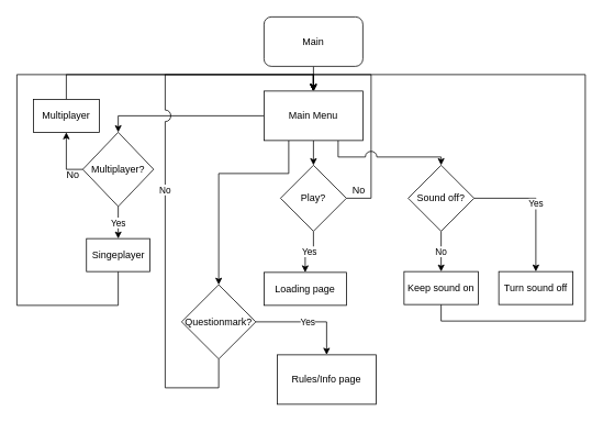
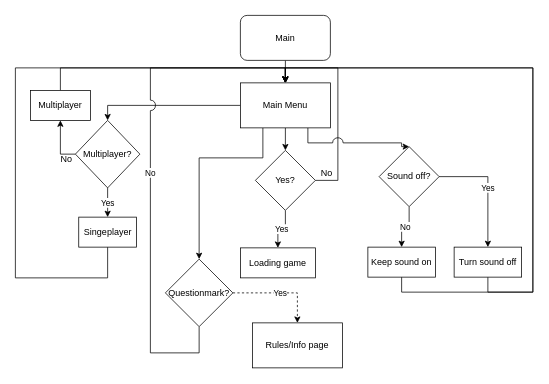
  <mxCell id="0" />
  <mxCell id="1" parent="0" />
  <mxCell id="2" value="Yes" style="edgeStyle=orthogonalEdgeStyle;rounded=0;orthogonalLoop=1;jettySize=auto;html=1;exitX=0.5;exitY=1;exitDx=0;exitDy=0;entryX=0.5;entryY=0;entryDx=0;entryDy=0;" edge="1" parent="1" source="4" target="14"><mxGeometry relative="1" as="geometry" /></mxCell>
  <mxCell id="3" style="edgeStyle=orthogonalEdgeStyle;rounded=0;jumpStyle=arc;jumpSize=14;orthogonalLoop=1;jettySize=auto;html=1;exitX=1;exitY=0.5;exitDx=0;exitDy=0;entryX=0.5;entryY=0;entryDx=0;entryDy=0;" edge="1" parent="1" source="4" target="10"><mxGeometry relative="1" as="geometry"><Array as="points"><mxPoint x="450" y="240" /><mxPoint x="450" y="90" /><mxPoint x="380" y="90" /></Array></mxGeometry></mxCell>
- <mxCell id="4" value="Play?" style="rhombus;whiteSpace=wrap;html=1;" vertex="1" parent="1"><mxGeometry x="340" y="200" width="80" height="80" as="geometry" /></mxCell>
+ <mxCell id="4" value="Yes?" style="rhombus;whiteSpace=wrap;html=1;" vertex="1" parent="1"><mxGeometry x="340" y="200" width="80" height="80" as="geometry" /></mxCell>
  <mxCell id="5" style="edgeStyle=orthogonalEdgeStyle;rounded=0;orthogonalLoop=1;jettySize=auto;html=1;exitX=0.5;exitY=1;exitDx=0;exitDy=0;entryX=0.5;entryY=0;entryDx=0;entryDy=0;" edge="1" parent="1" target="10"><mxGeometry relative="1" as="geometry"><mxPoint x="380" y="80" as="sourcePoint" /></mxGeometry></mxCell>
  <mxCell id="6" style="edgeStyle=orthogonalEdgeStyle;rounded=0;orthogonalLoop=1;jettySize=auto;html=1;exitX=0;exitY=0.5;exitDx=0;exitDy=0;entryX=0.5;entryY=0;entryDx=0;entryDy=0;" edge="1" parent="1" source="10" target="13"><mxGeometry relative="1" as="geometry" /></mxCell>
  <mxCell id="7" style="edgeStyle=orthogonalEdgeStyle;rounded=0;jumpStyle=arc;jumpSize=14;orthogonalLoop=1;jettySize=auto;html=1;exitX=0.5;exitY=1;exitDx=0;exitDy=0;entryX=0.5;entryY=0;entryDx=0;entryDy=0;" edge="1" parent="1" source="10" target="4"><mxGeometry relative="1" as="geometry" /></mxCell>
  <mxCell id="8" style="edgeStyle=orthogonalEdgeStyle;rounded=0;jumpStyle=arc;jumpSize=14;orthogonalLoop=1;jettySize=auto;html=1;exitX=0.75;exitY=1;exitDx=0;exitDy=0;entryX=0.5;entryY=0;entryDx=0;entryDy=0;" edge="1" parent="1" source="10" target="19"><mxGeometry relative="1" as="geometry"><Array as="points"><mxPoint x="410" y="190" /><mxPoint x="535" y="190" /></Array></mxGeometry></mxCell>
  <mxCell id="9" style="edgeStyle=orthogonalEdgeStyle;rounded=0;jumpStyle=arc;jumpSize=14;orthogonalLoop=1;jettySize=auto;html=1;exitX=0.25;exitY=1;exitDx=0;exitDy=0;entryX=0.5;entryY=0;entryDx=0;entryDy=0;" edge="1" parent="1" source="10" target="22"><mxGeometry relative="1" as="geometry"><Array as="points"><mxPoint x="350" y="210" /><mxPoint x="265" y="210" /></Array></mxGeometry></mxCell>
  <mxCell id="10" value="Main Menu" style="rounded=0;whiteSpace=wrap;html=1;" vertex="1" parent="1"><mxGeometry x="320" y="110" width="120" height="60" as="geometry" /></mxCell>
  <mxCell id="11" value="Yes" style="edgeStyle=orthogonalEdgeStyle;rounded=0;orthogonalLoop=1;jettySize=auto;html=1;exitX=0.5;exitY=1;exitDx=0;exitDy=0;entryX=0.5;entryY=0;entryDx=0;entryDy=0;" edge="1" parent="1" source="13" target="16"><mxGeometry relative="1" as="geometry"><mxPoint x="144" y="270" as="targetPoint" /></mxGeometry></mxCell>
  <mxCell id="12" style="edgeStyle=orthogonalEdgeStyle;rounded=0;jumpStyle=arc;jumpSize=14;orthogonalLoop=1;jettySize=auto;html=1;exitX=0;exitY=0.5;exitDx=0;exitDy=0;entryX=0.5;entryY=1;entryDx=0;entryDy=0;" edge="1" parent="1" source="13" target="32"><mxGeometry relative="1" as="geometry" /></mxCell>
  <mxCell id="13" value="Multiplayer?" style="rhombus;whiteSpace=wrap;html=1;" vertex="1" parent="1"><mxGeometry x="100" y="160" width="86" height="90" as="geometry" /></mxCell>
- <mxCell id="14" value="Loading page" style="rounded=0;whiteSpace=wrap;html=1;" vertex="1" parent="1"><mxGeometry x="320" y="330" width="100" height="40" as="geometry" /></mxCell>
+ <mxCell id="14" value="Loading game" style="rounded=0;whiteSpace=wrap;html=1;" vertex="1" parent="1"><mxGeometry x="320" y="330" width="100" height="40" as="geometry" /></mxCell>
  <mxCell id="15" style="edgeStyle=orthogonalEdgeStyle;rounded=0;jumpStyle=arc;jumpSize=14;orthogonalLoop=1;jettySize=auto;html=1;exitX=0.5;exitY=1;exitDx=0;exitDy=0;entryX=0.5;entryY=0;entryDx=0;entryDy=0;" edge="1" parent="1" source="16" target="10"><mxGeometry relative="1" as="geometry"><Array as="points"><mxPoint x="143" y="370" /><mxPoint x="20" y="370" /><mxPoint x="20" y="90" /><mxPoint x="380" y="90" /></Array></mxGeometry></mxCell>
  <mxCell id="16" value="Singeplayer" style="rounded=0;whiteSpace=wrap;html=1;" vertex="1" parent="1"><mxGeometry x="104.5" y="289" width="77" height="40" as="geometry" /></mxCell>
  <mxCell id="17" value="No" style="edgeStyle=orthogonalEdgeStyle;rounded=0;jumpStyle=arc;jumpSize=14;orthogonalLoop=1;jettySize=auto;html=1;exitX=0.5;exitY=1;exitDx=0;exitDy=0;entryX=0.5;entryY=0;entryDx=0;entryDy=0;" edge="1" parent="1" source="19" target="26"><mxGeometry relative="1" as="geometry"><mxPoint x="535" y="329" as="targetPoint" /></mxGeometry></mxCell>
  <mxCell id="18" value="Yes" style="edgeStyle=orthogonalEdgeStyle;rounded=0;jumpStyle=arc;jumpSize=14;orthogonalLoop=1;jettySize=auto;html=1;exitX=1;exitY=0.5;exitDx=0;exitDy=0;entryX=0.5;entryY=0;entryDx=0;entryDy=0;" edge="1" parent="1" source="19" target="24"><mxGeometry relative="1" as="geometry" /></mxCell>
- <mxCell id="19" value="Sound off?" style="rhombus;whiteSpace=wrap;html=1;" vertex="1" parent="1"><mxGeometry x="495" y="200" width="80" height="80" as="geometry" /></mxCell>
+ <mxCell id="19" value="Sound off?" style="rhombus;whiteSpace=wrap;html=1;" vertex="1" parent="1"><mxGeometry x="505" y="195" width="80" height="80" as="geometry" /></mxCell>
  <mxCell id="20" value="No" style="edgeStyle=orthogonalEdgeStyle;rounded=0;jumpStyle=arc;jumpSize=14;orthogonalLoop=1;jettySize=auto;html=1;exitX=0.5;exitY=1;exitDx=0;exitDy=0;entryX=0.5;entryY=0;entryDx=0;entryDy=0;" edge="1" parent="1" source="22" target="10"><mxGeometry relative="1" as="geometry"><mxPoint x="231" y="520" as="targetPoint" /><Array as="points"><mxPoint x="265" y="470" /><mxPoint x="200" y="470" /><mxPoint x="200" y="90" /><mxPoint x="380" y="90" /></Array></mxGeometry></mxCell>
- <mxCell id="21" value="Yes" style="edgeStyle=orthogonalEdgeStyle;rounded=0;jumpStyle=arc;jumpSize=14;orthogonalLoop=1;jettySize=auto;html=1;exitX=1;exitY=0.5;exitDx=0;exitDy=0;entryX=0.5;entryY=0;entryDx=0;entryDy=0;" edge="1" parent="1" source="22" target="28"><mxGeometry relative="1" as="geometry" /></mxCell>
+ <mxCell id="21" value="Yes" style="edgeStyle=orthogonalEdgeStyle;rounded=0;jumpStyle=arc;jumpSize=14;orthogonalLoop=1;jettySize=auto;html=1;exitX=1;exitY=0.5;exitDx=0;exitDy=0;entryX=0.5;entryY=0;entryDx=0;entryDy=0;dashed=1;" edge="1" parent="1" source="22" target="28"><mxGeometry relative="1" as="geometry" /></mxCell>
  <mxCell id="22" value="Questionmark?" style="rhombus;whiteSpace=wrap;html=1;" vertex="1" parent="1"><mxGeometry x="220" y="345" width="90" height="90" as="geometry" /></mxCell>
+ <mxCell id="23" style="edgeStyle=orthogonalEdgeStyle;rounded=0;jumpStyle=arc;jumpSize=14;orthogonalLoop=1;jettySize=auto;html=1;exitX=0.5;exitY=1;exitDx=0;exitDy=0;entryX=0.5;entryY=0;entryDx=0;entryDy=0;" edge="1" parent="1" source="24" target="10"><mxGeometry relative="1" as="geometry"><Array as="points"><mxPoint x="650" y="389" /><mxPoint x="710" y="389" /><mxPoint x="710" y="90" /><mxPoint x="380" y="90" /></Array></mxGeometry></mxCell>
  <mxCell id="24" value="Turn sound off" style="rounded=0;whiteSpace=wrap;html=1;" vertex="1" parent="1"><mxGeometry x="605" y="329" width="90" height="40" as="geometry" /></mxCell>
  <mxCell id="25" style="edgeStyle=orthogonalEdgeStyle;rounded=0;jumpStyle=arc;jumpSize=14;orthogonalLoop=1;jettySize=auto;html=1;exitX=0.5;exitY=1;exitDx=0;exitDy=0;entryX=0.5;entryY=0;entryDx=0;entryDy=0;" edge="1" parent="1" source="26" target="10"><mxGeometry relative="1" as="geometry"><Array as="points"><mxPoint x="535" y="389" /><mxPoint x="710" y="389" /><mxPoint x="710" y="90" /><mxPoint x="380" y="90" /></Array></mxGeometry></mxCell>
  <mxCell id="26" value="Keep sound on" style="rounded=0;whiteSpace=wrap;html=1;" vertex="1" parent="1"><mxGeometry x="490" y="329" width="90" height="40" as="geometry" /></mxCell>
  <mxCell id="27" value="Main" style="rounded=1;whiteSpace=wrap;html=1;strokeWidth=1;" vertex="1" parent="1"><mxGeometry x="320" y="20" width="120" height="60" as="geometry" /></mxCell>
  <mxCell id="28" value="Rules/Info page" style="rounded=0;whiteSpace=wrap;html=1;strokeWidth=1;" vertex="1" parent="1"><mxGeometry x="336" y="430" width="120" height="60" as="geometry" /></mxCell>
  <mxCell id="29" value="No" style="text;html=1;align=center;verticalAlign=middle;resizable=0;points=[];autosize=1;" vertex="1" parent="1"><mxGeometry x="420" y="220" width="30" height="20" as="geometry" /></mxCell>
  <mxCell id="30" value="No" style="text;html=1;align=center;verticalAlign=middle;resizable=0;points=[];autosize=1;" vertex="1" parent="1"><mxGeometry x="73" y="202" width="30" height="20" as="geometry" /></mxCell>
  <mxCell id="31" style="edgeStyle=orthogonalEdgeStyle;rounded=0;jumpStyle=arc;jumpSize=14;orthogonalLoop=1;jettySize=auto;html=1;exitX=0.5;exitY=0;exitDx=0;exitDy=0;entryX=0.5;entryY=0;entryDx=0;entryDy=0;" edge="1" parent="1" source="32" target="10"><mxGeometry relative="1" as="geometry" /></mxCell>
  <mxCell id="32" value="Multiplayer" style="rounded=0;whiteSpace=wrap;html=1;strokeWidth=1;" vertex="1" parent="1"><mxGeometry x="40" y="120" width="80" height="40" as="geometry" /></mxCell>
